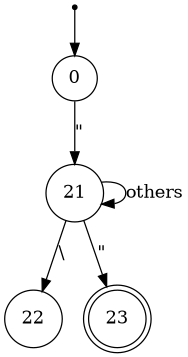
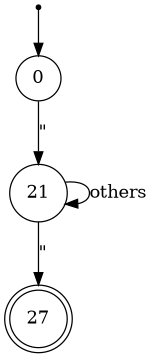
  digraph {
    rankdir=TB
    node [shape=circle]
    s [shape=point]
    0
    21
-   22
-   23 [shape=doublecircle]
+   23 [shape=doublecircle label=27]
    s -> 0
    0 -> 21 [label="\""]
    21 -> 21 [label=others]
-   21 -> 22 [label="\\"]
    21 -> 23 [label="\""]
  }
